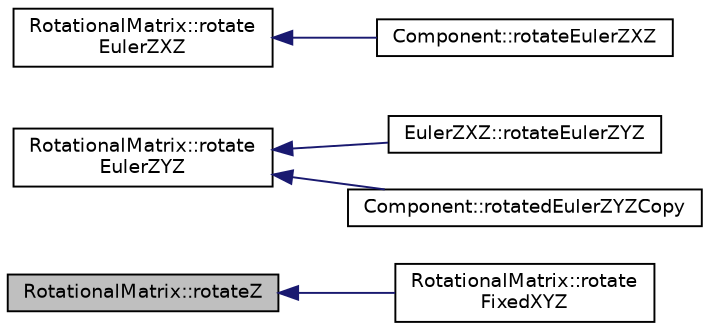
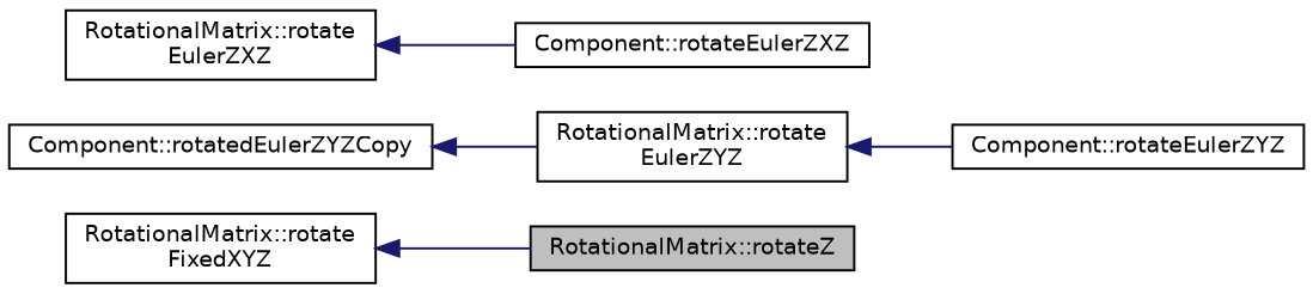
  digraph {
    rankdir=LR
    node [color=black fillcolor=white fontname=Helvetica fontsize=10 shape=record style=filled]
    edge [color=midnightblue dir=back fontname=Helvetica fontsize=10 labelfontname=Helvetica labelfontsize=10 style=solid]
    n1 [fillcolor=grey75 fontcolor=black height=0.2 label="RotationalMatrix::rotateZ" width=0.4]
    n2 [height=0.2 label="RotationalMatrix::rotate\lFixedXYZ" width=0.4]
    n3 [height=0.2 label="RotationalMatrix::rotate\lEulerZYZ" width=0.4]
-   n4 [height=0.2 label="EulerZXZ::rotateEulerZYZ" width=0.4]
+   n4 [height=0.2 label="Component::rotateEulerZYZ" width=0.4]
    n5 [height=0.2 label="Component::rotatedEulerZYZCopy" width=0.4]
    n6 [height=0.2 label="RotationalMatrix::rotate\lEulerZXZ" width=0.4]
    n7 [height=0.2 label="Component::rotateEulerZXZ" width=0.4]
-   n1 -> n2
+   n2 -> n1
    n3 -> n4
-   n3 -> n5
+   n5 -> n3
    n6 -> n7
  }
